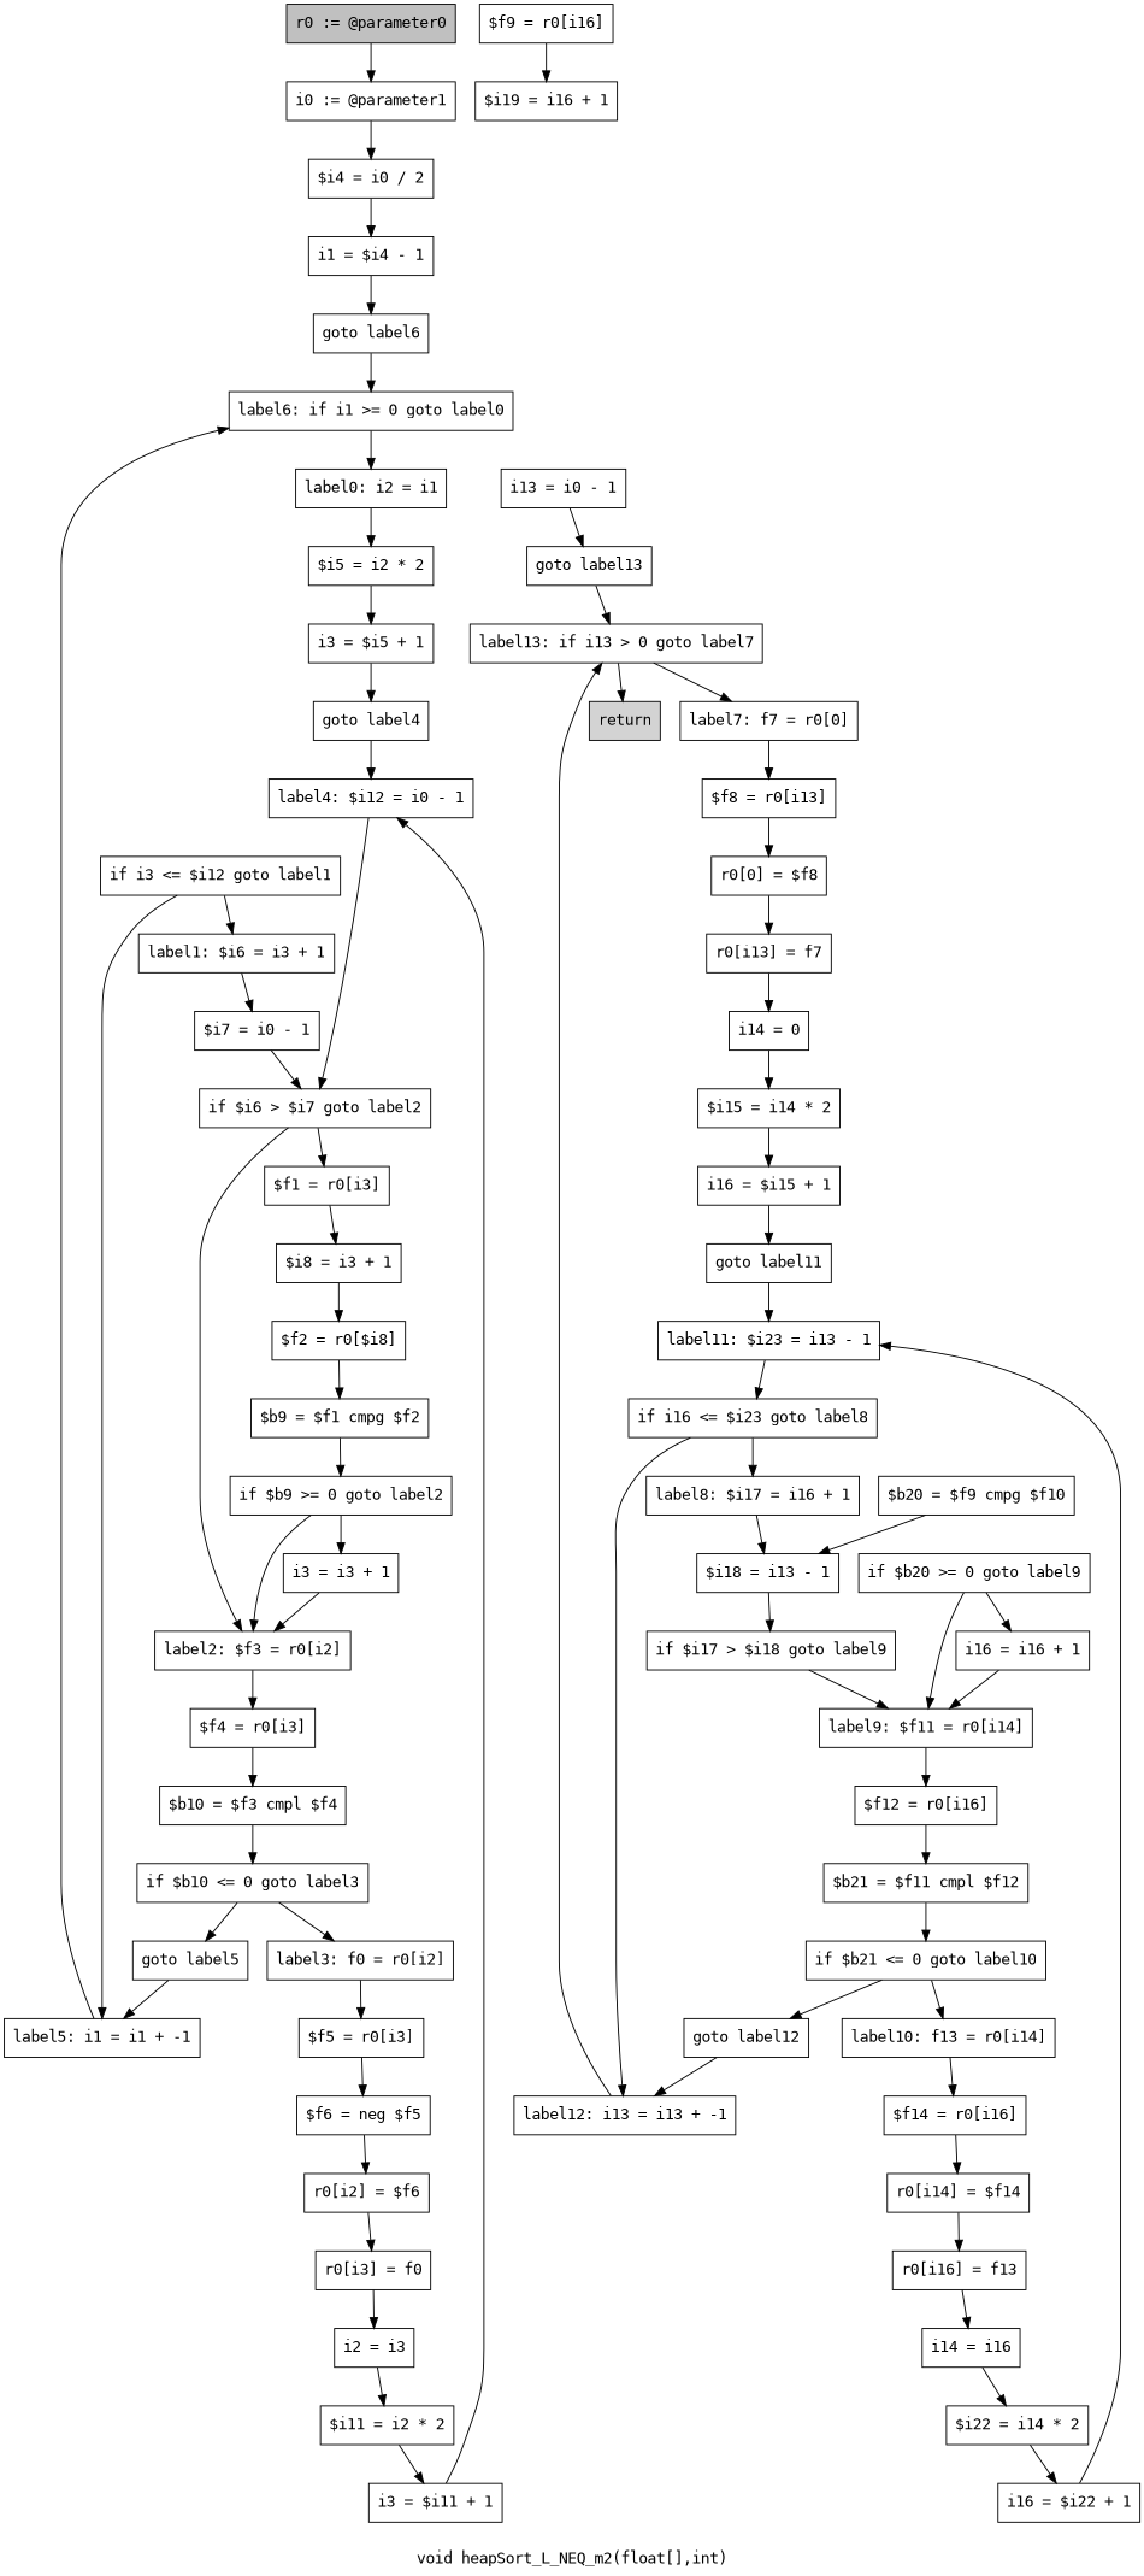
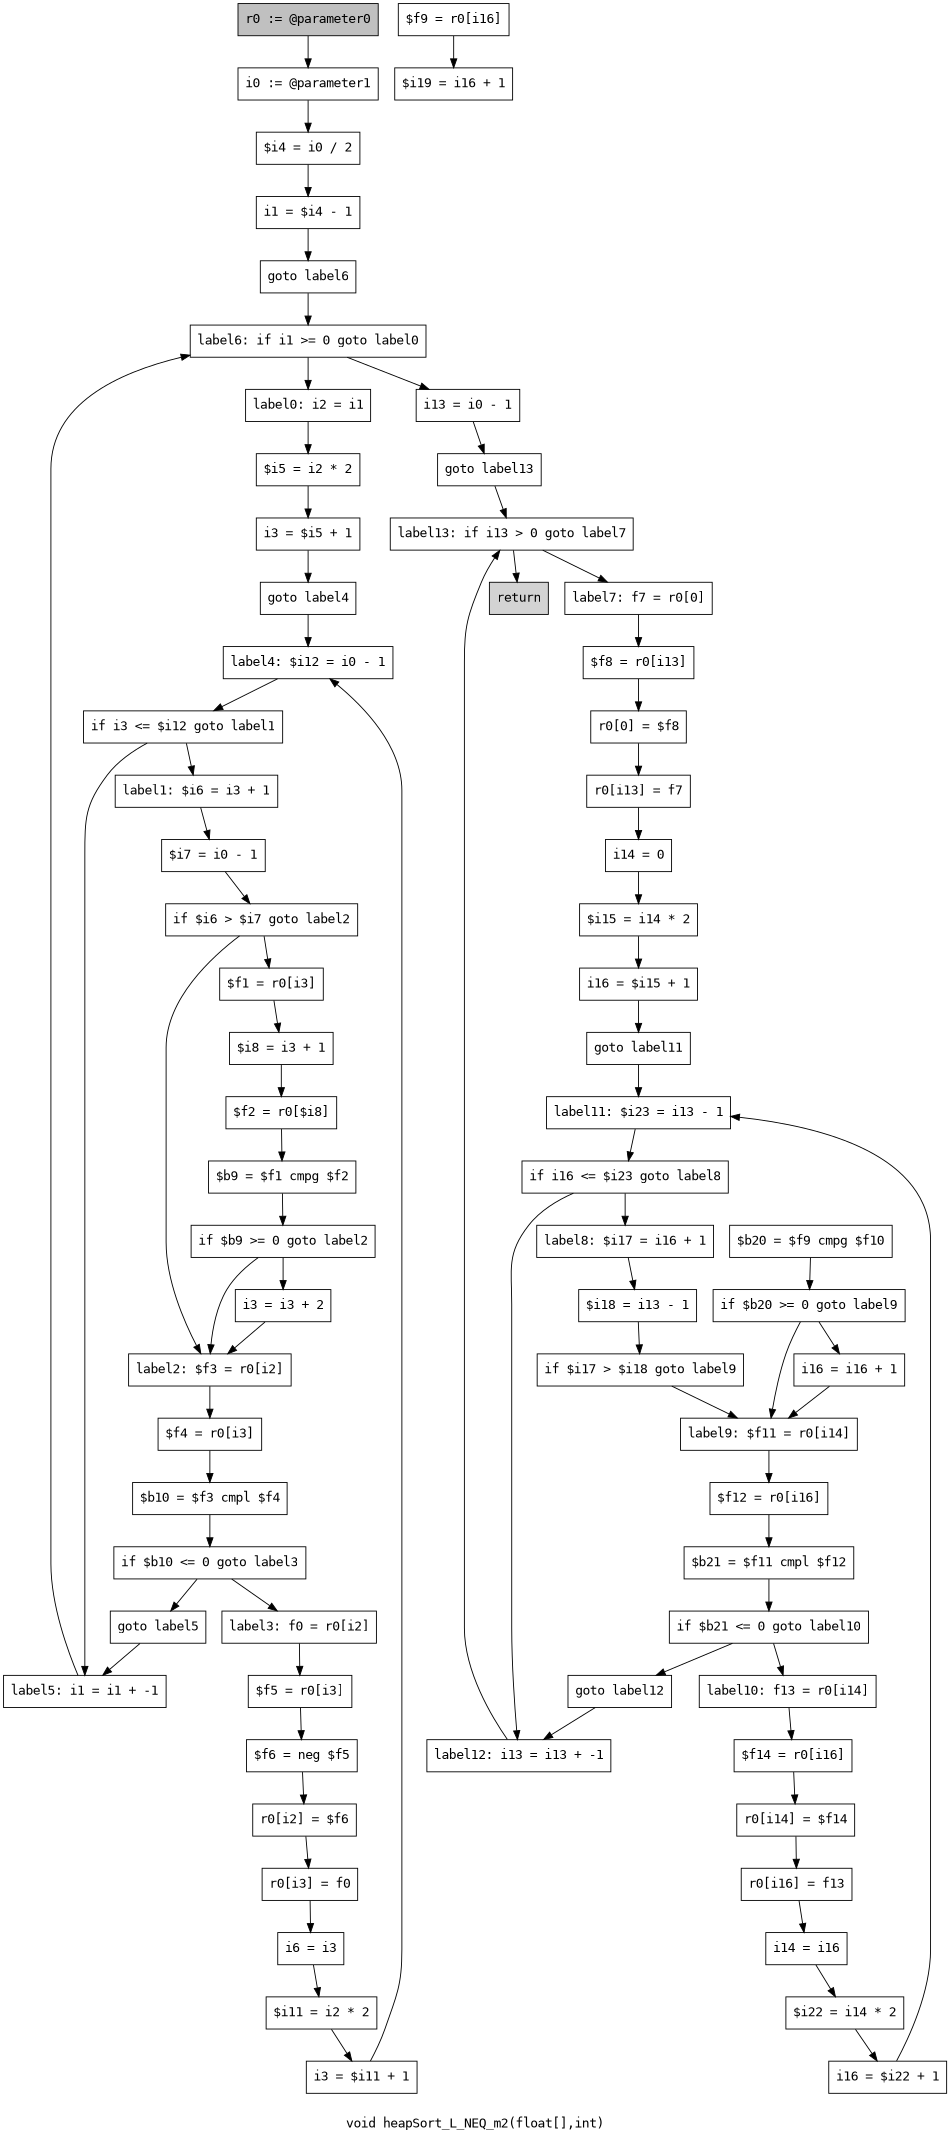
  digraph {
    fontname="DejaVu Sans Mono"
    label="void heapSort_L_NEQ_m2(float[],int)"
    node [fontname="DejaVu Sans Mono" shape=box]
    edge [fontname="DejaVu Sans Mono"]
    n1 [fillcolor=gray label="r0 := @parameter0" style=filled]
    n2 [label="i0 := @parameter1"]
    n3 [label="$i4 = i0 / 2"]
    n4 [label="i1 = $i4 - 1"]
    n5 [label="goto label6"]
    n6 [label="label6: if i1 >= 0 goto label0"]
    n7 [label="label0: i2 = i1"]
    n8 [label="i13 = i0 - 1"]
    n9 [label="$i5 = i2 * 2"]
    n10 [label="goto label13"]
    n11 [label="i3 = $i5 + 1"]
    n12 [label="goto label4"]
    n13 [label="label4: $i12 = i0 - 1"]
    n14 [label="if i3 <= $i12 goto label1"]
    n15 [label="label1: $i6 = i3 + 1"]
    n16 [label="label5: i1 = i1 + -1"]
    n17 [label="$i7 = i0 - 1"]
    n18 [label="if $i6 > $i7 goto label2"]
    n19 [label="$f1 = r0[i3]"]
    n20 [label="label2: $f3 = r0[i2]"]
    n21 [label="$i8 = i3 + 1"]
    n22 [label="$f4 = r0[i3]"]
    n23 [label="$f2 = r0[$i8]"]
    n24 [label="$b10 = $f3 cmpl $f4"]
    n25 [label="$b9 = $f1 cmpg $f2"]
    n26 [label="if $b9 >= 0 goto label2"]
-   n27 [label="i3 = i3 + 1"]
+   n27 [label="i3 = i3 + 2"]
    n28 [label="if $b10 <= 0 goto label3"]
    n29 [label="goto label5"]
    n30 [label="label3: f0 = r0[i2]"]
    n31 [label="$f5 = r0[i3]"]
    n32 [label="$f6 = neg $f5"]
    n33 [label="r0[i2] = $f6"]
    n34 [label="r0[i3] = f0"]
-   n35 [label="i2 = i3"]
+   n35 [label="i6 = i3"]
    n36 [label="$i11 = i2 * 2"]
    n37 [label="i3 = $i11 + 1"]
    n38 [label="label13: if i13 > 0 goto label7"]
    n39 [label="label7: f7 = r0[0]"]
    n40 [fillcolor=lightgray label=return style=filled]
    n41 [label="$f8 = r0[i13]"]
    n42 [label="r0[0] = $f8"]
    n43 [label="r0[i13] = f7"]
    n44 [label="i14 = 0"]
    n45 [label="$i15 = i14 * 2"]
    n46 [label="i16 = $i15 + 1"]
    n47 [label="goto label11"]
    n48 [label="label11: $i23 = i13 - 1"]
    n49 [label="if i16 <= $i23 goto label8"]
    n50 [label="label8: $i17 = i16 + 1"]
    n51 [label="label12: i13 = i13 + -1"]
    n52 [label="$i18 = i13 - 1"]
    n53 [label="if $i17 > $i18 goto label9"]
    n54 [label="label9: $f11 = r0[i14]"]
    n55 [label="$f9 = r0[i16]"]
    n56 [label="$i19 = i16 + 1"]
    n57 [label="$f12 = r0[i16]"]
    n58 [label="$b21 = $f11 cmpl $f12"]
    n59 [label="$b20 = $f9 cmpg $f10"]
    n60 [label="if $b20 >= 0 goto label9"]
    n61 [label="i16 = i16 + 1"]
    n62 [label="if $b21 <= 0 goto label10"]
    n63 [label="goto label12"]
    n64 [label="label10: f13 = r0[i14]"]
    n65 [label="$f14 = r0[i16]"]
    n66 [label="r0[i14] = $f14"]
    n67 [label="r0[i16] = f13"]
    n68 [label="i14 = i16"]
    n69 [label="$i22 = i14 * 2"]
    n70 [label="i16 = $i22 + 1"]
    n1 -> n2
    n2 -> n3
    n3 -> n4
    n4 -> n5
    n5 -> n6
    n6 -> n7
+   n6 -> n8
    n7 -> n9
    n8 -> n10
    n9 -> n11
    n10 -> n38
    n11 -> n12
    n12 -> n13
-   n13 -> n18
+   n13 -> n14
    n14 -> n15
    n14 -> n16
    n15 -> n17
    n16 -> n6
    n17 -> n18
    n18 -> n19
    n18 -> n20
    n19 -> n21
    n20 -> n22
    n21 -> n23
    n22 -> n24
    n23 -> n25
    n24 -> n28
    n25 -> n26
    n26 -> n20
    n26 -> n27
    n27 -> n20
    n28 -> n29
    n28 -> n30
    n29 -> n16
    n30 -> n31
    n31 -> n32
    n32 -> n33
    n33 -> n34
    n34 -> n35
    n35 -> n36
    n36 -> n37
    n37 -> n13
    n38 -> n39
    n38 -> n40
    n39 -> n41
    n41 -> n42
    n42 -> n43
    n43 -> n44
    n44 -> n45
    n45 -> n46
    n46 -> n47
    n47 -> n48
    n48 -> n49
    n49 -> n50
    n49 -> n51
    n50 -> n52
    n51 -> n38
    n52 -> n53
    n53 -> n54
    n54 -> n57
    n55 -> n56
    n57 -> n58
    n58 -> n62
-   n59 -> n52
+   n59 -> n60
    n60 -> n54
    n60 -> n61
    n61 -> n54
    n62 -> n63
    n62 -> n64
    n63 -> n51
    n64 -> n65
    n65 -> n66
    n66 -> n67
    n67 -> n68
    n68 -> n69
    n69 -> n70
    n70 -> n48
  }
